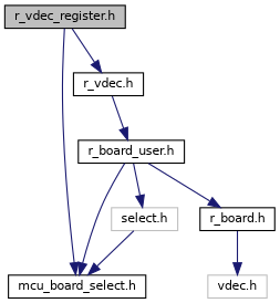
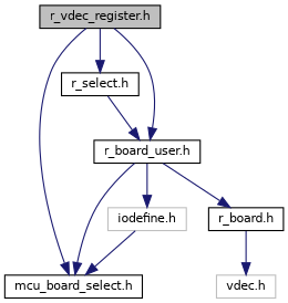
  digraph {
    node [color=black fillcolor=white fontname=Helvetica fontsize=10 shape=record style=filled]
    edge [color=midnightblue fontname=Helvetica fontsize=10 labelfontname=Helvetica labelfontsize=10 style=solid]
    n1 [fillcolor=grey75 fontcolor=black height=0.2 label="r_vdec_register.h" width=0.4]
    n2 [height=0.2 label="mcu_board_select.h" width=0.4]
-   n3 [height=0.2 label="r_vdec.h" width=0.4]
+   n3 [height=0.2 label="r_select.h" width=0.4]
    n4 [height=0.2 label="r_board_user.h" width=0.4]
    n5 [height=0.2 label="r_board.h" width=0.4]
-   n6 [color=grey75 height=0.2 label="select.h" width=0.4]
+   n6 [color=grey75 height=0.2 label="iodefine.h" width=0.4]
    n7 [color=grey75 height=0.2 label="vdec.h" width=0.4]
    n1 -> n2
    n1 -> n3
+   n1 -> n4
    n3 -> n4
    n4 -> n2
    n4 -> n5
    n4 -> n6
    n5 -> n7
    n6 -> n2
  }
